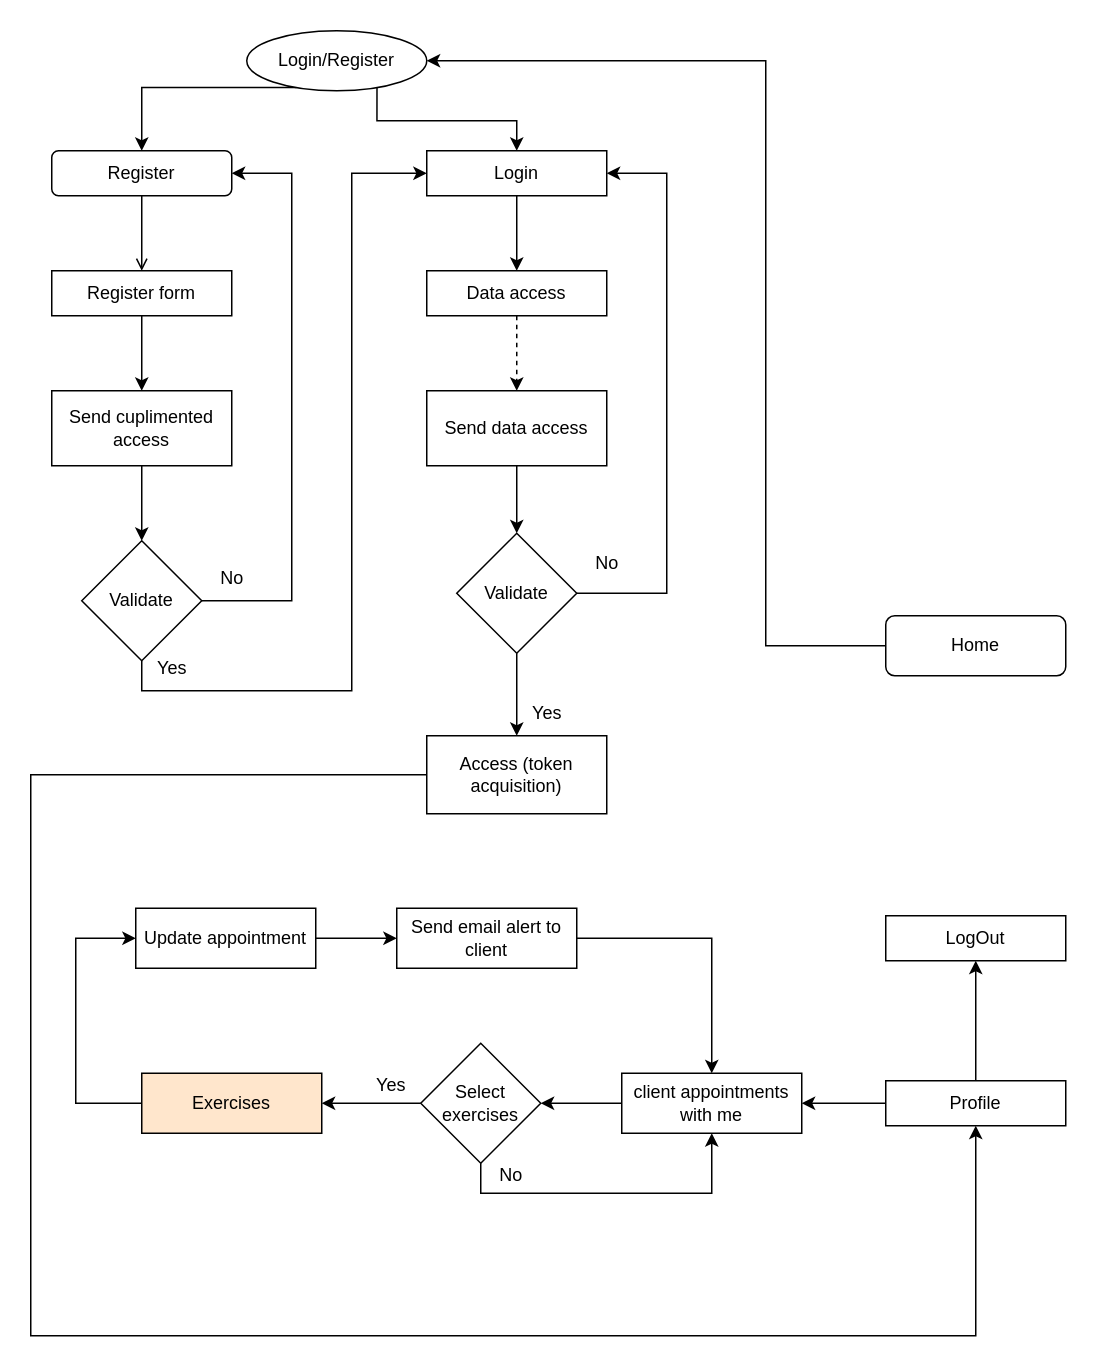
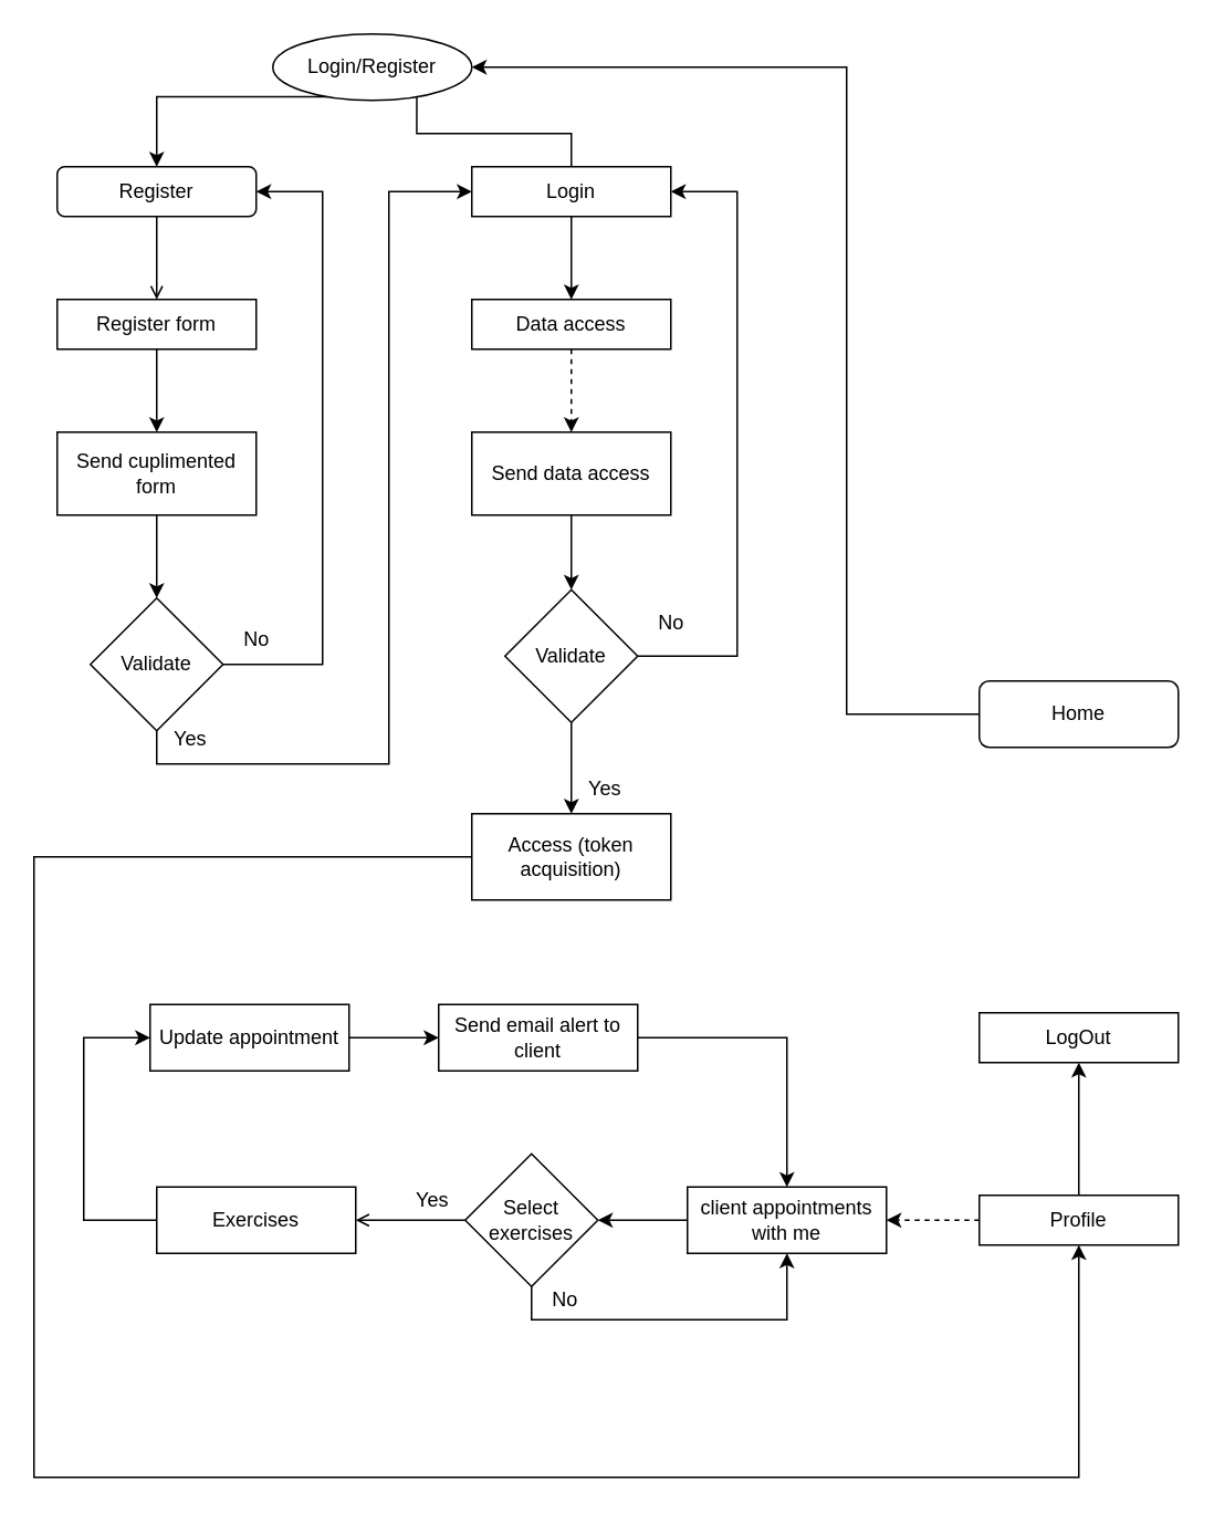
  <mxCell id="0" />
  <mxCell id="1" parent="0" />
  <mxCell id="2" style="edgeStyle=orthogonalEdgeStyle;rounded=0;orthogonalLoop=1;jettySize=auto;html=1;exitX=0;exitY=0.5;exitDx=0;exitDy=0;entryX=1;entryY=0.5;entryDx=0;entryDy=0;" edge="1" parent="1" source="3" target="6"><mxGeometry relative="1" as="geometry"><Array as="points"><mxPoint x="510" y="430" /><mxPoint x="510" y="40" /></Array></mxGeometry></mxCell>
  <mxCell id="3" value="Home" style="rounded=1;whiteSpace=wrap;html=1;fontSize=12;glass=0;strokeWidth=1;shadow=0;" parent="1" vertex="1"><mxGeometry x="590" y="410" width="120" height="40" as="geometry" /></mxCell>
  <mxCell id="4" style="edgeStyle=orthogonalEdgeStyle;rounded=0;orthogonalLoop=1;jettySize=auto;html=1;exitX=0.25;exitY=1;exitDx=0;exitDy=0;entryX=0.5;entryY=0;entryDx=0;entryDy=0;" parent="1" source="6" target="8" edge="1"><mxGeometry relative="1" as="geometry" /></mxCell>
- <mxCell id="5" style="edgeStyle=orthogonalEdgeStyle;rounded=0;orthogonalLoop=1;jettySize=auto;html=1;exitX=0.75;exitY=1;exitDx=0;exitDy=0;entryX=0.5;entryY=0;entryDx=0;entryDy=0;" parent="1" source="6" target="10" edge="1"><mxGeometry relative="1" as="geometry" /></mxCell>
+ <mxCell id="5" style="edgeStyle=orthogonalEdgeStyle;rounded=0;orthogonalLoop=1;jettySize=auto;html=1;exitX=0.75;exitY=1;exitDx=0;exitDy=0;entryX=0.5;entryY=0;entryDx=0;entryDy=0;endArrow=none;" parent="1" source="6" target="10" edge="1"><mxGeometry relative="1" as="geometry" /></mxCell>
  <mxCell id="6" value="Login/Register" style="ellipse;whiteSpace=wrap;html=1;" parent="1" vertex="1"><mxGeometry x="164" y="20" width="120" height="40" as="geometry" /></mxCell>
  <mxCell id="7" style="edgeStyle=orthogonalEdgeStyle;rounded=0;orthogonalLoop=1;jettySize=auto;html=1;exitX=0.5;exitY=1;exitDx=0;exitDy=0;entryX=0.5;entryY=0;entryDx=0;entryDy=0;endArrow=open;" parent="1" source="8" target="12" edge="1"><mxGeometry relative="1" as="geometry" /></mxCell>
  <mxCell id="8" value="Register" style="whiteSpace=wrap;html=1;rounded=1;" parent="1" vertex="1"><mxGeometry x="34" y="100" width="120" height="30" as="geometry" /></mxCell>
  <mxCell id="9" style="edgeStyle=orthogonalEdgeStyle;rounded=0;orthogonalLoop=1;jettySize=auto;html=1;entryX=0.5;entryY=0;entryDx=0;entryDy=0;" parent="1" source="10" target="20" edge="1"><mxGeometry relative="1" as="geometry" /></mxCell>
  <mxCell id="10" value="Login" style="rounded=0;whiteSpace=wrap;html=1;" parent="1" vertex="1"><mxGeometry x="284" y="100" width="120" height="30" as="geometry" /></mxCell>
  <mxCell id="11" style="edgeStyle=orthogonalEdgeStyle;rounded=0;orthogonalLoop=1;jettySize=auto;html=1;exitX=0.5;exitY=1;exitDx=0;exitDy=0;entryX=0.5;entryY=0;entryDx=0;entryDy=0;" parent="1" source="12" target="14" edge="1"><mxGeometry relative="1" as="geometry" /></mxCell>
  <mxCell id="12" value="Register form" style="rounded=0;whiteSpace=wrap;html=1;" parent="1" vertex="1"><mxGeometry x="34" y="180" width="120" height="30" as="geometry" /></mxCell>
  <mxCell id="13" style="edgeStyle=orthogonalEdgeStyle;rounded=0;orthogonalLoop=1;jettySize=auto;html=1;exitX=0.5;exitY=1;exitDx=0;exitDy=0;entryX=0.5;entryY=0;entryDx=0;entryDy=0;" parent="1" source="14" target="17" edge="1"><mxGeometry relative="1" as="geometry" /></mxCell>
- <mxCell id="14" value="Send cuplimented access" style="rounded=0;whiteSpace=wrap;html=1;" parent="1" vertex="1"><mxGeometry x="34" y="260" width="120" height="50" as="geometry" /></mxCell>
+ <mxCell id="14" value="Send cuplimented form" style="rounded=0;whiteSpace=wrap;html=1;" parent="1" vertex="1"><mxGeometry x="34" y="260" width="120" height="50" as="geometry" /></mxCell>
  <mxCell id="15" style="edgeStyle=orthogonalEdgeStyle;rounded=0;orthogonalLoop=1;jettySize=auto;html=1;exitX=0.5;exitY=1;exitDx=0;exitDy=0;entryX=0;entryY=0.5;entryDx=0;entryDy=0;" parent="1" source="17" target="10" edge="1"><mxGeometry relative="1" as="geometry"><mxPoint x="254" y="120" as="targetPoint" /><Array as="points"><mxPoint x="94" y="460" /><mxPoint x="234" y="460" /><mxPoint x="234" y="115" /></Array></mxGeometry></mxCell>
  <mxCell id="16" style="edgeStyle=orthogonalEdgeStyle;rounded=0;orthogonalLoop=1;jettySize=auto;html=1;exitX=1;exitY=0.5;exitDx=0;exitDy=0;entryX=1;entryY=0.5;entryDx=0;entryDy=0;" parent="1" source="17" target="8" edge="1"><mxGeometry relative="1" as="geometry"><Array as="points"><mxPoint x="194" y="400" /><mxPoint x="194" y="115" /></Array></mxGeometry></mxCell>
  <mxCell id="17" value="Validate" style="rhombus;whiteSpace=wrap;html=1;" parent="1" vertex="1"><mxGeometry x="54" y="360" width="80" height="80" as="geometry" /></mxCell>
  <mxCell id="18" value="No" style="text;html=1;align=center;verticalAlign=middle;resizable=0;points=[];autosize=1;strokeColor=none;fillColor=none;" parent="1" vertex="1"><mxGeometry x="134" y="370" width="40" height="30" as="geometry" /></mxCell>
  <mxCell id="19" style="edgeStyle=orthogonalEdgeStyle;rounded=0;orthogonalLoop=1;jettySize=auto;html=1;exitX=0.5;exitY=1;exitDx=0;exitDy=0;entryX=0.5;entryY=0;entryDx=0;entryDy=0;dashed=1;" parent="1" source="20" target="23" edge="1"><mxGeometry relative="1" as="geometry" /></mxCell>
  <mxCell id="20" value="Data access" style="rounded=0;whiteSpace=wrap;html=1;" parent="1" vertex="1"><mxGeometry x="284" y="180" width="120" height="30" as="geometry" /></mxCell>
  <mxCell id="21" value="Yes" style="text;html=1;align=center;verticalAlign=middle;resizable=0;points=[];autosize=1;strokeColor=none;fillColor=none;" parent="1" vertex="1"><mxGeometry x="94" y="430" width="40" height="30" as="geometry" /></mxCell>
  <mxCell id="22" style="edgeStyle=orthogonalEdgeStyle;rounded=0;orthogonalLoop=1;jettySize=auto;html=1;entryX=0.5;entryY=0;entryDx=0;entryDy=0;" parent="1" source="23" target="26" edge="1"><mxGeometry relative="1" as="geometry" /></mxCell>
  <mxCell id="23" value="Send data access" style="rounded=0;whiteSpace=wrap;html=1;" parent="1" vertex="1"><mxGeometry x="284" y="260" width="120" height="50" as="geometry" /></mxCell>
  <mxCell id="24" style="edgeStyle=orthogonalEdgeStyle;rounded=0;orthogonalLoop=1;jettySize=auto;html=1;exitX=1;exitY=0.5;exitDx=0;exitDy=0;entryX=1;entryY=0.5;entryDx=0;entryDy=0;" parent="1" source="26" target="10" edge="1"><mxGeometry relative="1" as="geometry"><mxPoint x="444" y="110" as="targetPoint" /><Array as="points"><mxPoint x="444" y="395" /><mxPoint x="444" y="115" /></Array></mxGeometry></mxCell>
  <mxCell id="25" style="edgeStyle=orthogonalEdgeStyle;rounded=0;orthogonalLoop=1;jettySize=auto;html=1;entryX=0.5;entryY=0;entryDx=0;entryDy=0;" parent="1" source="26" target="30" edge="1"><mxGeometry relative="1" as="geometry" /></mxCell>
  <mxCell id="26" value="Validate" style="rhombus;whiteSpace=wrap;html=1;" parent="1" vertex="1"><mxGeometry x="304" y="355" width="80" height="80" as="geometry" /></mxCell>
  <mxCell id="27" value="No" style="text;html=1;align=center;verticalAlign=middle;resizable=0;points=[];autosize=1;strokeColor=none;fillColor=none;" parent="1" vertex="1"><mxGeometry x="384" y="360" width="40" height="30" as="geometry" /></mxCell>
  <mxCell id="28" value="Yes" style="text;html=1;align=center;verticalAlign=middle;resizable=0;points=[];autosize=1;strokeColor=none;fillColor=none;" parent="1" vertex="1"><mxGeometry x="344" y="460" width="40" height="30" as="geometry" /></mxCell>
  <mxCell id="29" style="edgeStyle=orthogonalEdgeStyle;rounded=0;orthogonalLoop=1;jettySize=auto;html=1;exitX=0;exitY=0.5;exitDx=0;exitDy=0;entryX=0.5;entryY=1;entryDx=0;entryDy=0;" edge="1" parent="1" source="30" target="33"><mxGeometry relative="1" as="geometry"><Array as="points"><mxPoint x="20" y="516" /><mxPoint x="20" y="890" /><mxPoint x="650" y="890" /></Array></mxGeometry></mxCell>
  <mxCell id="30" value="Access (token acquisition)" style="rounded=0;whiteSpace=wrap;html=1;" parent="1" vertex="1"><mxGeometry x="284" y="490" width="120" height="52" as="geometry" /></mxCell>
- <mxCell id="31" style="edgeStyle=orthogonalEdgeStyle;rounded=0;orthogonalLoop=1;jettySize=auto;html=1;exitX=0;exitY=0.5;exitDx=0;exitDy=0;entryX=1;entryY=0.5;entryDx=0;entryDy=0;" edge="1" parent="1" source="33" target="37"><mxGeometry relative="1" as="geometry" /></mxCell>
+ <mxCell id="31" style="edgeStyle=orthogonalEdgeStyle;rounded=0;orthogonalLoop=1;jettySize=auto;html=1;exitX=0;exitY=0.5;exitDx=0;exitDy=0;entryX=1;entryY=0.5;entryDx=0;entryDy=0;dashed=1;" edge="1" parent="1" source="33" target="37"><mxGeometry relative="1" as="geometry" /></mxCell>
  <mxCell id="32" style="edgeStyle=orthogonalEdgeStyle;rounded=0;orthogonalLoop=1;jettySize=auto;html=1;exitX=0.5;exitY=0;exitDx=0;exitDy=0;entryX=0.5;entryY=1;entryDx=0;entryDy=0;" edge="1" parent="1" source="33" target="46"><mxGeometry relative="1" as="geometry" /></mxCell>
  <mxCell id="33" value="Profile" style="rounded=0;whiteSpace=wrap;html=1;" parent="1" vertex="1"><mxGeometry x="590" y="720" width="120" height="30" as="geometry" /></mxCell>
  <mxCell id="34" style="edgeStyle=orthogonalEdgeStyle;rounded=0;orthogonalLoop=1;jettySize=auto;html=1;exitX=0;exitY=0.5;exitDx=0;exitDy=0;entryX=0;entryY=0.5;entryDx=0;entryDy=0;" edge="1" parent="1" source="35" target="45"><mxGeometry relative="1" as="geometry"><Array as="points"><mxPoint x="50" y="735" /><mxPoint x="50" y="625" /></Array></mxGeometry></mxCell>
- <mxCell id="35" value="Exercises" style="rounded=0;whiteSpace=wrap;html=1;fillColor=#ffe6cc;" parent="1" vertex="1"><mxGeometry x="94" y="715" width="120" height="40" as="geometry" /></mxCell>
+ <mxCell id="35" value="Exercises" style="rounded=0;whiteSpace=wrap;html=1;" parent="1" vertex="1"><mxGeometry x="94" y="715" width="120" height="40" as="geometry" /></mxCell>
  <mxCell id="36" style="edgeStyle=orthogonalEdgeStyle;rounded=0;orthogonalLoop=1;jettySize=auto;html=1;exitX=0;exitY=0.5;exitDx=0;exitDy=0;entryX=1;entryY=0.5;entryDx=0;entryDy=0;" edge="1" parent="1" source="37" target="41"><mxGeometry relative="1" as="geometry" /></mxCell>
  <mxCell id="37" value="&lt;div&gt;client appointments with me&lt;br&gt;&lt;/div&gt;" style="rounded=0;whiteSpace=wrap;html=1;" parent="1" vertex="1"><mxGeometry x="414" y="715" width="120" height="40" as="geometry" /></mxCell>
  <mxCell id="38" style="edgeStyle=orthogonalEdgeStyle;rounded=0;orthogonalLoop=1;jettySize=auto;html=1;exitX=0.5;exitY=1;exitDx=0;exitDy=0;" parent="1" edge="1"><mxGeometry relative="1" as="geometry"><mxPoint x="224" y="670" as="sourcePoint" /><mxPoint x="224" y="670" as="targetPoint" /></mxGeometry></mxCell>
- <mxCell id="39" style="edgeStyle=orthogonalEdgeStyle;rounded=0;orthogonalLoop=1;jettySize=auto;html=1;exitX=0;exitY=0.5;exitDx=0;exitDy=0;entryX=1;entryY=0.5;entryDx=0;entryDy=0;" edge="1" parent="1" source="41" target="35"><mxGeometry relative="1" as="geometry" /></mxCell>
+ <mxCell id="39" style="edgeStyle=orthogonalEdgeStyle;rounded=0;orthogonalLoop=1;jettySize=auto;html=1;exitX=0;exitY=0.5;exitDx=0;exitDy=0;entryX=1;entryY=0.5;entryDx=0;entryDy=0;endArrow=open;" edge="1" parent="1" source="41" target="35"><mxGeometry relative="1" as="geometry" /></mxCell>
  <mxCell id="40" style="edgeStyle=orthogonalEdgeStyle;rounded=0;orthogonalLoop=1;jettySize=auto;html=1;exitX=0.5;exitY=1;exitDx=0;exitDy=0;entryX=0.5;entryY=1;entryDx=0;entryDy=0;" edge="1" parent="1" source="41" target="37"><mxGeometry relative="1" as="geometry" /></mxCell>
  <mxCell id="41" value="Select exercises" style="rhombus;whiteSpace=wrap;html=1;" vertex="1" parent="1"><mxGeometry x="280" y="695" width="80" height="80" as="geometry" /></mxCell>
  <mxCell id="42" value="Yes" style="text;html=1;align=center;verticalAlign=middle;resizable=0;points=[];autosize=1;strokeColor=none;fillColor=none;" vertex="1" parent="1"><mxGeometry x="240" y="708" width="40" height="30" as="geometry" /></mxCell>
  <mxCell id="43" value="No" style="text;html=1;align=center;verticalAlign=middle;resizable=0;points=[];autosize=1;strokeColor=none;fillColor=none;" vertex="1" parent="1"><mxGeometry x="320" y="768" width="40" height="30" as="geometry" /></mxCell>
  <mxCell id="44" style="edgeStyle=orthogonalEdgeStyle;rounded=0;orthogonalLoop=1;jettySize=auto;html=1;exitX=1;exitY=0.5;exitDx=0;exitDy=0;entryX=0;entryY=0.5;entryDx=0;entryDy=0;" edge="1" parent="1" source="45" target="48"><mxGeometry relative="1" as="geometry" /></mxCell>
  <mxCell id="45" value="Update appointment" style="rounded=0;whiteSpace=wrap;html=1;" vertex="1" parent="1"><mxGeometry x="90" y="605" width="120" height="40" as="geometry" /></mxCell>
  <mxCell id="46" value="LogOut" style="rounded=0;whiteSpace=wrap;html=1;" vertex="1" parent="1"><mxGeometry x="590" y="610" width="120" height="30" as="geometry" /></mxCell>
  <mxCell id="47" style="edgeStyle=orthogonalEdgeStyle;rounded=0;orthogonalLoop=1;jettySize=auto;html=1;exitX=1;exitY=0.5;exitDx=0;exitDy=0;entryX=0.5;entryY=0;entryDx=0;entryDy=0;" edge="1" parent="1" source="48" target="37"><mxGeometry relative="1" as="geometry" /></mxCell>
  <mxCell id="48" value="Send email alert to client" style="rounded=0;whiteSpace=wrap;html=1;" vertex="1" parent="1"><mxGeometry x="264" y="605" width="120" height="40" as="geometry" /></mxCell>
